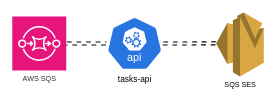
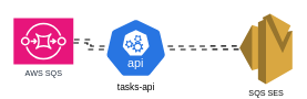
  <mxCell id="0" />
  <mxCell id="1" parent="0" />
- <mxCell id="2" value="AWS SQS" style="sketch=0;points=[[0,0,0],[0.25,0,0],[0.5,0,0],[0.75,0,0],[1,0,0],[0,1,0],[0.25,1,0],[0.5,1,0],[0.75,1,0],[1,1,0],[0,0.25,0],[0,0.5,0],[0,0.75,0],[1,0.25,0],[1,0.5,0],[1,0.75,0]];outlineConnect=0;fontColor=#232F3E;fillColor=#E7157B;strokeColor=#ffffff;dashed=0;verticalLabelPosition=bottom;verticalAlign=top;align=center;html=1;fontSize=12;fontStyle=0;aspect=fixed;shape=mxgraph.aws4.resourceIcon;resIcon=mxgraph.aws4.sqs;" vertex="1" parent="1"><mxGeometry x="20" y="27" width="90" height="90" as="geometry" /></mxCell>
+ <mxCell id="2" value="AWS SQS" style="sketch=0;points=[[0,0,0],[0.25,0,0],[0.5,0,0],[0.75,0,0],[1,0,0],[0,1,0],[0.25,1,0],[0.5,1,0],[0.75,1,0],[1,1,0],[0,0.25,0],[0,0.5,0],[0,0.75,0],[1,0.25,0],[1,0.5,0],[1,0.75,0]];outlineConnect=0;fontColor=#232F3E;fillColor=#E7157B;strokeColor=#ffffff;dashed=0;verticalLabelPosition=bottom;verticalAlign=top;align=center;html=1;fontSize=12;fontStyle=0;aspect=fixed;shape=mxgraph.aws4.resourceIcon;resIcon=mxgraph.aws4.sqs;" vertex="1" parent="1"><mxGeometry x="20" y="27" width="90" height="70" as="geometry" /></mxCell>
  <mxCell id="3" style="edgeStyle=orthogonalEdgeStyle;rounded=0;orthogonalLoop=1;jettySize=auto;html=1;strokeWidth=2;strokeColor=light-dark(#000000,#C64600);shape=link;entryX=0;entryY=0.48;entryDx=0;entryDy=0;entryPerimeter=0;flowAnimation=1;" edge="1" parent="1" source="4" target="6"><mxGeometry relative="1" as="geometry"><mxPoint x="360" y="72" as="targetPoint" /></mxGeometry></mxCell>
- <mxCell id="4" value="&lt;font style=&quot;font-size: 14px;&quot;&gt;tasks-api&lt;/font&gt;" style="aspect=fixed;sketch=0;html=1;dashed=0;whitespace=wrap;verticalLabelPosition=bottom;verticalAlign=top;fillColor=#2875E2;strokeColor=#ffffff;points=[[0.005,0.63,0],[0.1,0.2,0],[0.9,0.2,0],[0.5,0,0],[0.995,0.63,0],[0.72,0.99,0],[0.5,1,0],[0.28,0.99,0]];shape=mxgraph.kubernetes.icon2;kubernetesLabel=1;prIcon=api" vertex="1" parent="1"><mxGeometry x="177.13" y="27" width="93.75" height="90" as="geometry" /></mxCell>
+ <mxCell id="4" value="&lt;font style=&quot;font-size: 14px;&quot;&gt;tasks-api&lt;/font&gt;" style="aspect=fixed;sketch=0;html=1;dashed=0;whitespace=wrap;verticalLabelPosition=bottom;verticalAlign=top;fillColor=#2875E2;strokeColor=#ffffff;points=[[0.005,0.63,0],[0.1,0.2,0],[0.9,0.2,0],[0.5,0,0],[0.995,0.63,0],[0.72,0.99,0],[0.5,1,0],[0.28,0.99,0]];shape=mxgraph.kubernetes.icon2;kubernetesLabel=1;prIcon=api" vertex="1" parent="1"><mxGeometry x="157.13" y="27" width="93.75" height="90" as="geometry" /></mxCell>
  <mxCell id="5" style="edgeStyle=orthogonalEdgeStyle;rounded=0;orthogonalLoop=1;jettySize=auto;html=1;entryX=1;entryY=0.5;entryDx=0;entryDy=0;entryPerimeter=0;endArrow=none;endFill=0;flowAnimation=1;strokeColor=light-dark(#000000,#C64600);strokeWidth=2;shape=link;" edge="1" parent="1" source="4" target="2"><mxGeometry relative="1" as="geometry" /></mxCell>
  <mxCell id="6" value="SQS SES" style="outlineConnect=0;dashed=0;verticalLabelPosition=bottom;verticalAlign=top;align=center;html=1;shape=mxgraph.aws3.ses;fillColor=#D9A741;gradientColor=none;" vertex="1" parent="1"><mxGeometry x="360" y="20.5" width="79.5" height="106.5" as="geometry" /></mxCell>
